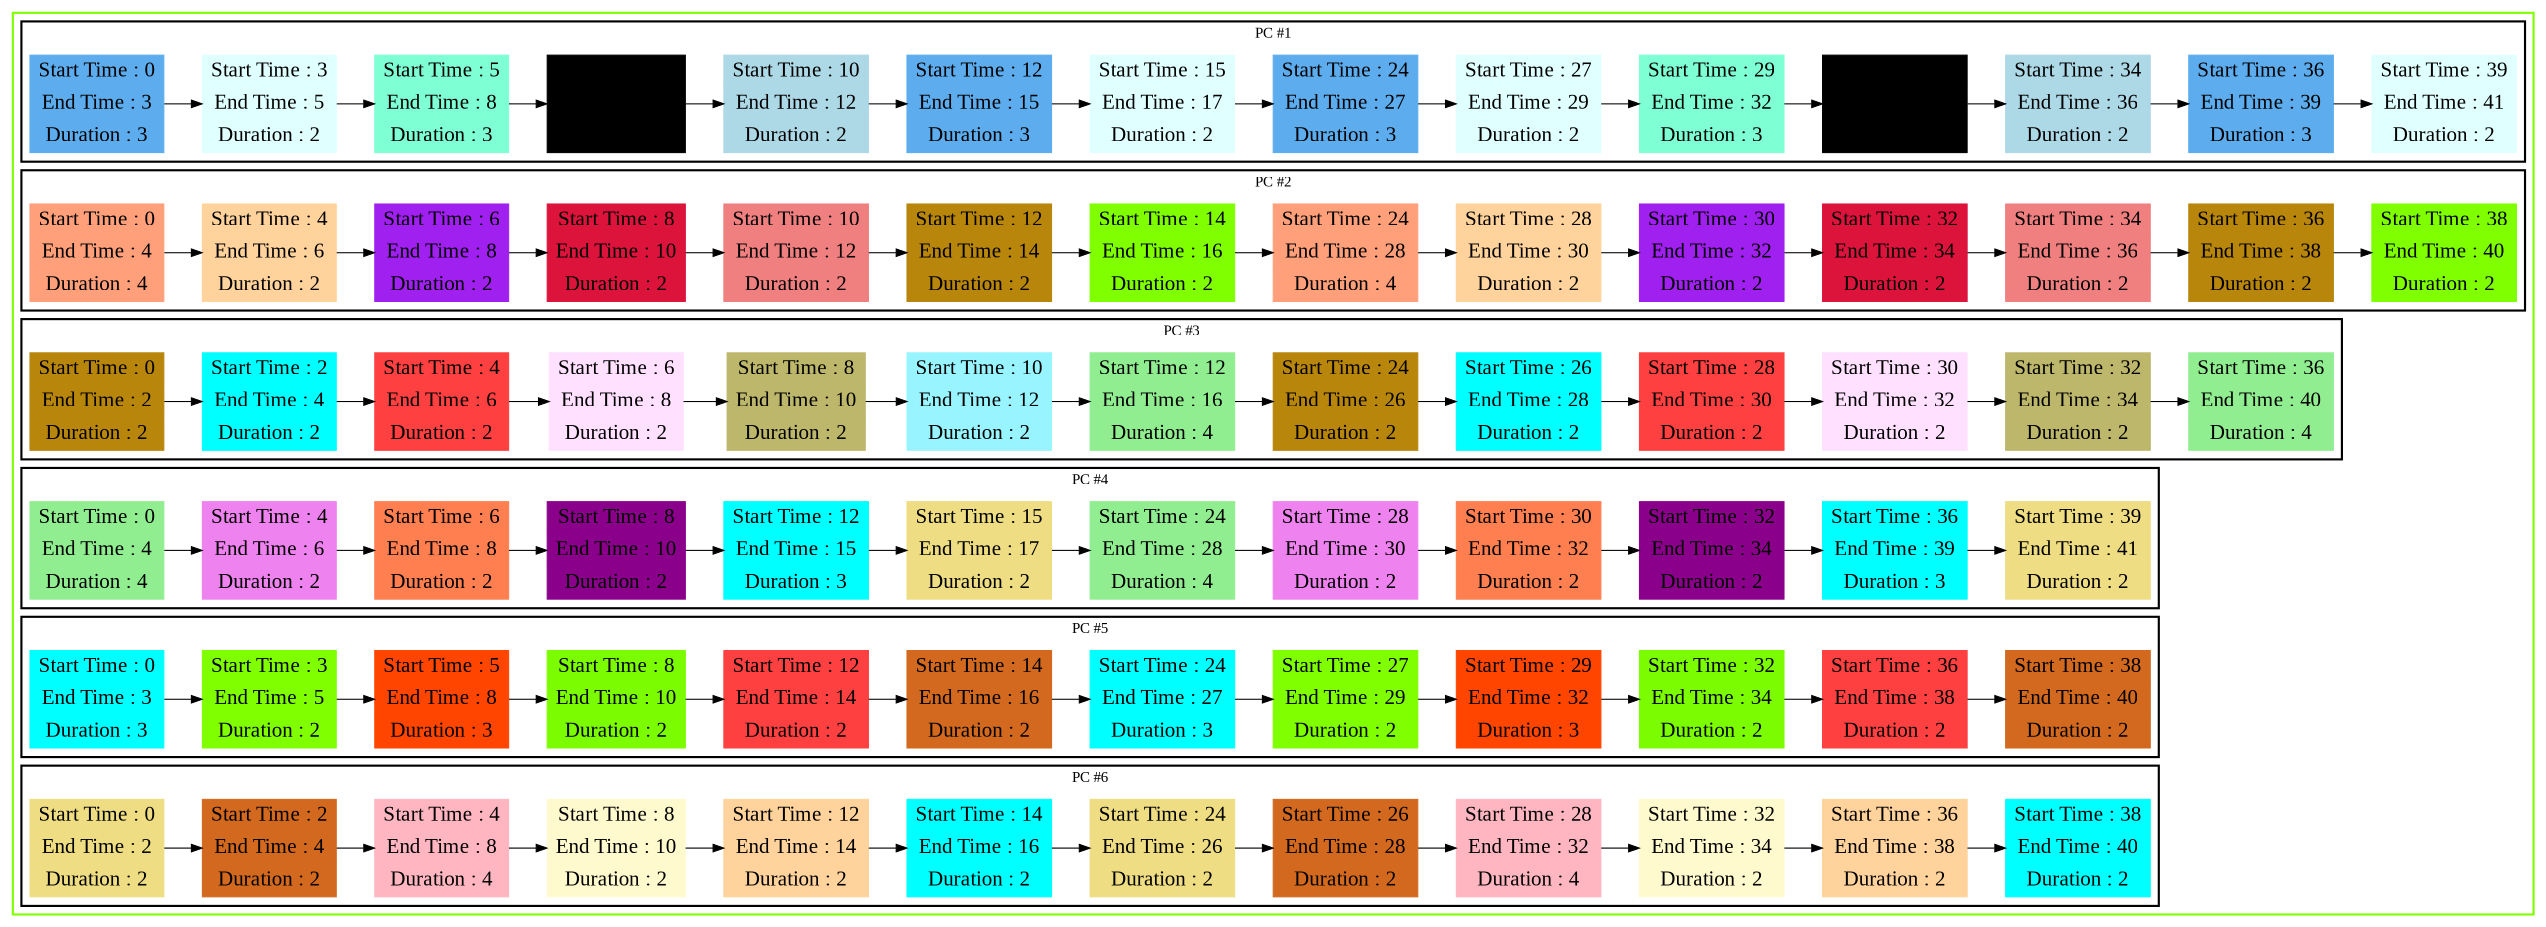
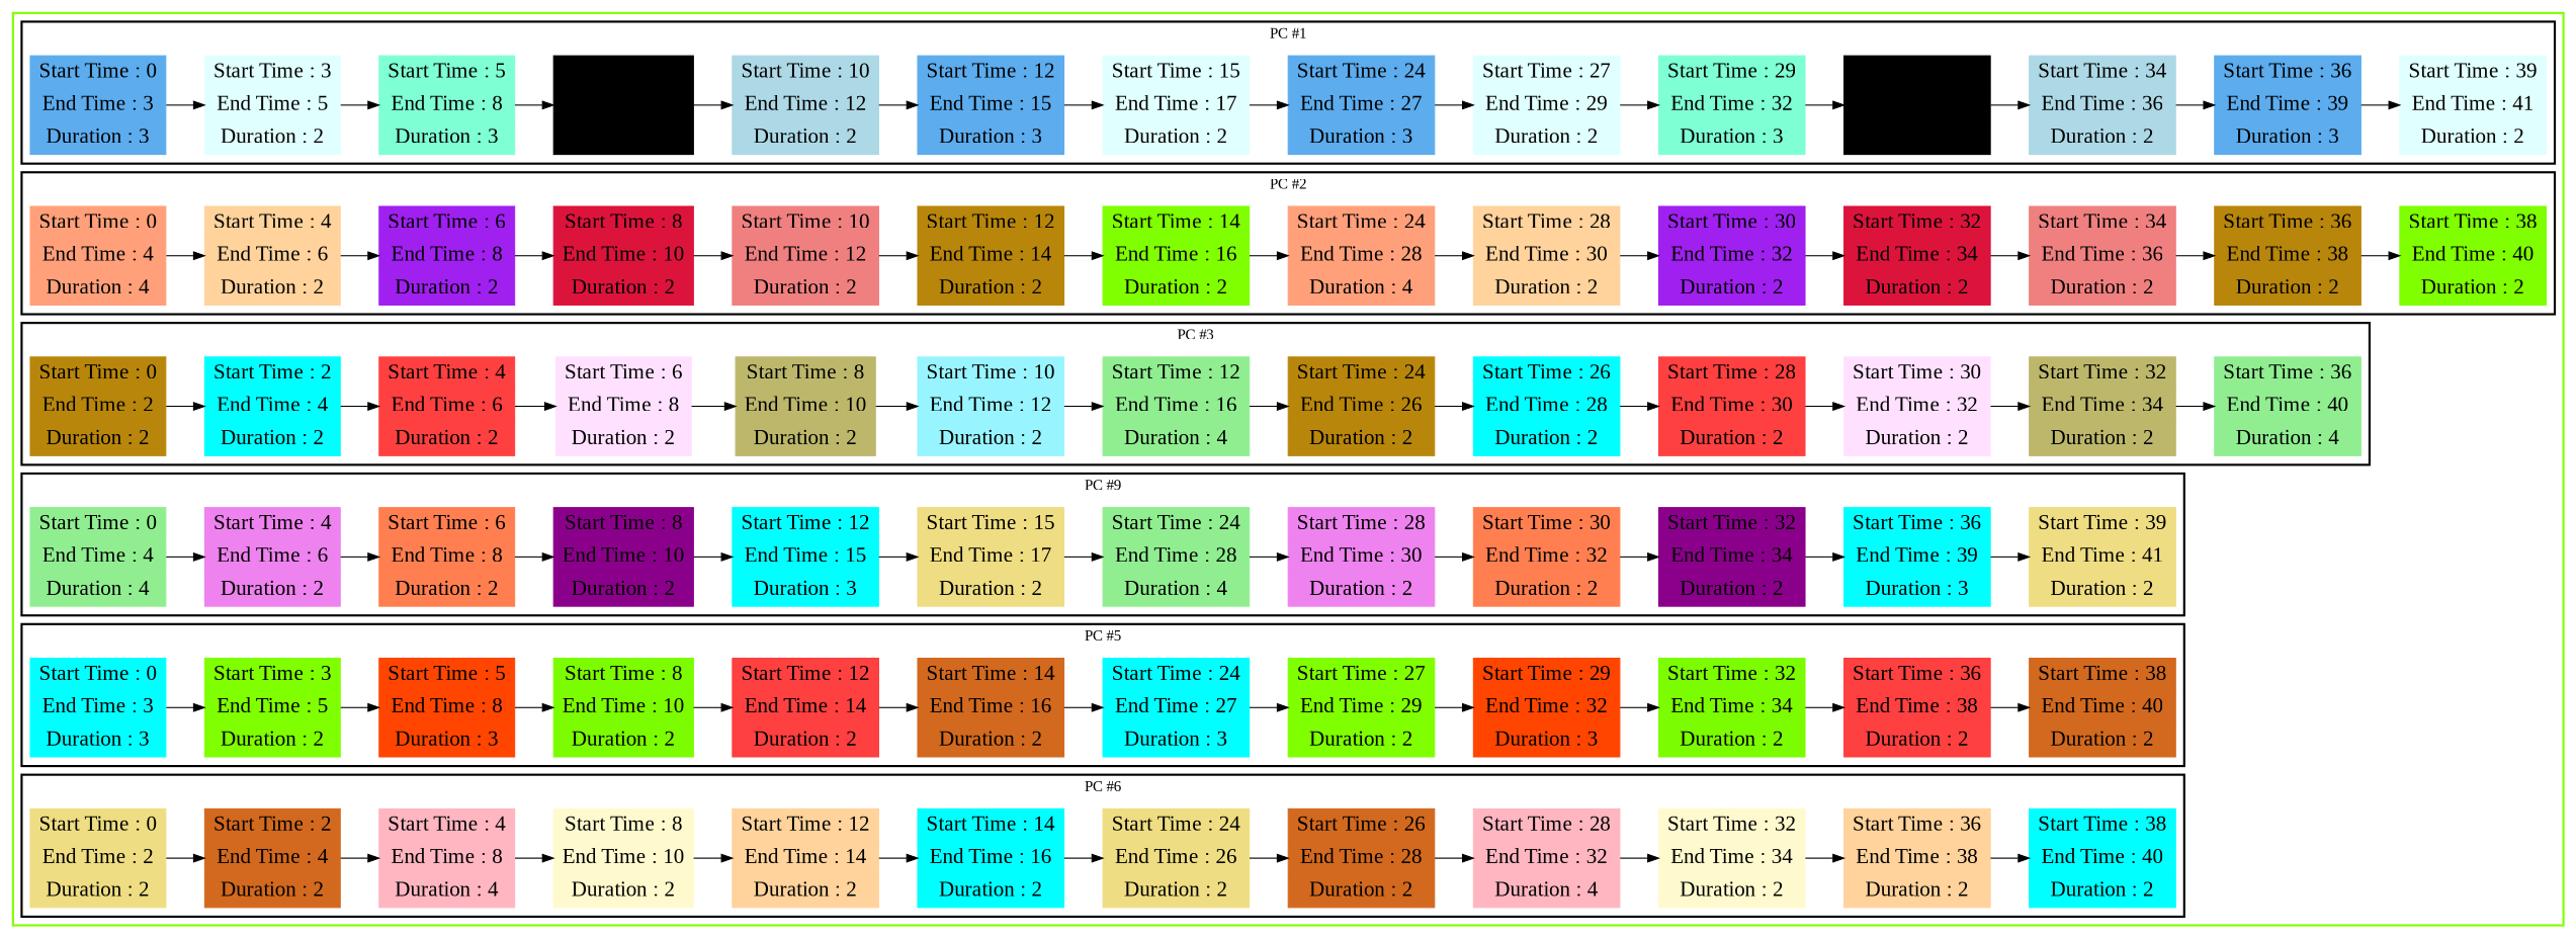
  digraph {
    fontname="Liberation Serif"
    rankdir=LR
    node [color=steelblue2 fontname="Liberation Serif" fontsize=20 shape=record style=filled]
    edge [fontname="Liberation Serif"]
    n1 [label="Start Time : 0 | End Time : 3 | Duration : 3"]
    n2 [color=lightcyan label="Start Time : 3 | End Time : 5 | Duration : 2"]
    n3 [color=aquamarine label="Start Time : 5 | End Time : 8 | Duration : 3"]
    n4 [color=cornflower label="Start Time : 8 | End Time : 10 | Duration : 2"]
    n5 [color=lightblue label="Start Time : 10 | End Time : 12 | Duration : 2"]
    n6 [label="Start Time : 12 | End Time : 15 | Duration : 3"]
    n7 [color=lightcyan label="Start Time : 15 | End Time : 17 | Duration : 2"]
    n8 [label="Start Time : 24 | End Time : 27 | Duration : 3"]
    n9 [color=lightcyan label="Start Time : 27 | End Time : 29 | Duration : 2"]
    n10 [color=aquamarine label="Start Time : 29 | End Time : 32 | Duration : 3"]
    n11 [color=cornflower label="Start Time : 32 | End Time : 34 | Duration : 2"]
    n12 [color=lightblue label="Start Time : 34 | End Time : 36 | Duration : 2"]
    n13 [label="Start Time : 36 | End Time : 39 | Duration : 3"]
    n14 [color=lightcyan label="Start Time : 39 | End Time : 41 | Duration : 2"]
    n15 [color=lightsalmon label="Start Time : 0 | End Time : 4 | Duration : 4"]
    n16 [color=burlywood1 label="Start Time : 4 | End Time : 6 | Duration : 2"]
    n17 [color=x11purple label="Start Time : 6 | End Time : 8 | Duration : 2"]
    n18 [color=crimson label="Start Time : 8 | End Time : 10 | Duration : 2"]
    n19 [color=lightcoral label="Start Time : 10 | End Time : 12 | Duration : 2"]
    n20 [color=darkgoldenrod label="Start Time : 12 | End Time : 14 | Duration : 2"]
    n21 [color=chartreuse label="Start Time : 14 | End Time : 16 | Duration : 2"]
    n22 [color=lightsalmon label="Start Time : 24 | End Time : 28 | Duration : 4"]
    n23 [color=burlywood1 label="Start Time : 28 | End Time : 30 | Duration : 2"]
    n24 [color=x11purple label="Start Time : 30 | End Time : 32 | Duration : 2"]
    n25 [color=crimson label="Start Time : 32 | End Time : 34 | Duration : 2"]
    n26 [color=lightcoral label="Start Time : 34 | End Time : 36 | Duration : 2"]
    n27 [color=darkgoldenrod label="Start Time : 36 | End Time : 38 | Duration : 2"]
    n28 [color=chartreuse label="Start Time : 38 | End Time : 40 | Duration : 2"]
    n29 [color=darkgoldenrod label="Start Time : 0 | End Time : 2 | Duration : 2"]
    n30 [color=cyan label="Start Time : 2 | End Time : 4 | Duration : 2"]
    n31 [color=brown1 label="Start Time : 4 | End Time : 6 | Duration : 2"]
    n32 [color=thistle1 label="Start Time : 6 | End Time : 8 | Duration : 2"]
    n33 [color=darkkhaki label="Start Time : 8 | End Time : 10 | Duration : 2"]
    n34 [color=cadetblue1 label="Start Time : 10 | End Time : 12 | Duration : 2"]
    n35 [color=lightgreen label="Start Time : 12 | End Time : 16 | Duration : 4"]
    n36 [color=darkgoldenrod label="Start Time : 24 | End Time : 26 | Duration : 2"]
    n37 [color=cyan label="Start Time : 26 | End Time : 28 | Duration : 2"]
    n38 [color=brown1 label="Start Time : 28 | End Time : 30 | Duration : 2"]
    n39 [color=thistle1 label="Start Time : 30 | End Time : 32 | Duration : 2"]
    n40 [color=darkkhaki label="Start Time : 32 | End Time : 34 | Duration : 2"]
    n41 [color=lightgreen label="Start Time : 36 | End Time : 40 | Duration : 4"]
    n42 [color=lightgreen label="Start Time : 0 | End Time : 4 | Duration : 4"]
    n43 [color=violet label="Start Time : 4 | End Time : 6 | Duration : 2"]
    n44 [color=coral label="Start Time : 6 | End Time : 8 | Duration : 2"]
    n45 [color=darkmagenta label="Start Time : 8 | End Time : 10 | Duration : 2"]
    n46 [color=aqua label="Start Time : 12 | End Time : 15 | Duration : 3"]
    n47 [color=lightgoldenrod label="Start Time : 15 | End Time : 17 | Duration : 2"]
    n48 [color=lightgreen label="Start Time : 24 | End Time : 28 | Duration : 4"]
    n49 [color=violet label="Start Time : 28 | End Time : 30 | Duration : 2"]
    n50 [color=coral label="Start Time : 30 | End Time : 32 | Duration : 2"]
    n51 [color=darkmagenta label="Start Time : 32 | End Time : 34 | Duration : 2"]
    n52 [color=aqua label="Start Time : 36 | End Time : 39 | Duration : 3"]
    n53 [color=lightgoldenrod label="Start Time : 39 | End Time : 41 | Duration : 2"]
    n54 [color=aqua label="Start Time : 0 | End Time : 3 | Duration : 3"]
    n55 [color=chartreuse label="Start Time : 3 | End Time : 5 | Duration : 2"]
    n56 [color=orangered1 label="Start Time : 5 | End Time : 8 | Duration : 3"]
    n57 [color=lawngreen label="Start Time : 8 | End Time : 10 | Duration : 2"]
    n58 [color=brown1 label="Start Time : 12 | End Time : 14 | Duration : 2"]
    n59 [color=chocolate label="Start Time : 14 | End Time : 16 | Duration : 2"]
    n60 [color=aqua label="Start Time : 24 | End Time : 27 | Duration : 3"]
    n61 [color=chartreuse label="Start Time : 27 | End Time : 29 | Duration : 2"]
    n62 [color=orangered1 label="Start Time : 29 | End Time : 32 | Duration : 3"]
    n63 [color=lawngreen label="Start Time : 32 | End Time : 34 | Duration : 2"]
    n64 [color=brown1 label="Start Time : 36 | End Time : 38 | Duration : 2"]
    n65 [color=chocolate label="Start Time : 38 | End Time : 40 | Duration : 2"]
    n66 [color=lightgoldenrod label="Start Time : 0 | End Time : 2 | Duration : 2"]
    n67 [color=chocolate label="Start Time : 2 | End Time : 4 | Duration : 2"]
    n68 [color=lightpink label="Start Time : 4 | End Time : 8 | Duration : 4"]
    n69 [color=lemonchiffon label="Start Time : 8 | End Time : 10 | Duration : 2"]
    n70 [color=burlywood1 label="Start Time : 12 | End Time : 14 | Duration : 2"]
    n71 [color=cyan label="Start Time : 14 | End Time : 16 | Duration : 2"]
    n72 [color=lightgoldenrod label="Start Time : 24 | End Time : 26 | Duration : 2"]
    n73 [color=chocolate label="Start Time : 26 | End Time : 28 | Duration : 2"]
    n74 [color=lightpink label="Start Time : 28 | End Time : 32 | Duration : 4"]
    n75 [color=lemonchiffon label="Start Time : 32 | End Time : 34 | Duration : 2"]
    n76 [color=burlywood1 label="Start Time : 36 | End Time : 38 | Duration : 2"]
    n77 [color=cyan label="Start Time : 38 | End Time : 40 | Duration : 2"]
    subgraph cluster_1 {
      color=chartreuse
      style=bold
      subgraph cluster_2 {
        color=black
        label="PC #1"
        style=bold
        n1
        n2
        n3
        n4
        n5
        n6
        n7
        n8
        n9
        n10
        n11
        n12
        n13
        n14
      }
      subgraph cluster_3 {
        color=black
        label="PC #2"
        style=bold
        n15
        n16
        n17
        n18
        n19
        n20
        n21
        n22
        n23
        n24
        n25
        n26
        n27
        n28
      }
      subgraph cluster_4 {
        color=black
        label="PC #3"
        style=bold
        n29
        n30
        n31
        n32
        n33
        n34
        n35
        n36
        n37
        n38
        n39
        n40
        n41
      }
      subgraph cluster_5 {
        color=black
-       label="PC #4"
+       label="PC #9"
        style=bold
        n42
        n43
        n44
        n45
        n46
        n47
        n48
        n49
        n50
        n51
        n52
        n53
      }
      subgraph cluster_6 {
        color=black
        label="PC #5"
        style=bold
        n54
        n55
        n56
        n57
        n58
        n59
        n60
        n61
        n62
        n63
        n64
        n65
      }
      subgraph cluster_7 {
        color=black
        label="PC #6"
        style=bold
        n66
        n67
        n68
        n69
        n70
        n71
        n72
        n73
        n74
        n75
        n76
        n77
      }
    }
    n1 -> n2
    n2 -> n3
    n3 -> n4
    n4 -> n5
    n5 -> n6
    n6 -> n7
    n7 -> n8
    n8 -> n9
    n9 -> n10
    n10 -> n11
    n11 -> n12
    n12 -> n13
    n13 -> n14
    n15 -> n16
    n16 -> n17
    n17 -> n18
    n18 -> n19
    n19 -> n20
    n20 -> n21
    n21 -> n22
    n22 -> n23
    n23 -> n24
    n24 -> n25
    n25 -> n26
    n26 -> n27
    n27 -> n28
    n29 -> n30
    n30 -> n31
    n31 -> n32
    n32 -> n33
    n33 -> n34
    n34 -> n35
    n35 -> n36
    n36 -> n37
    n37 -> n38
    n38 -> n39
    n39 -> n40
    n40 -> n41
    n42 -> n43
    n43 -> n44
    n44 -> n45
    n45 -> n46
    n46 -> n47
    n47 -> n48
    n48 -> n49
    n49 -> n50
    n50 -> n51
    n51 -> n52
    n52 -> n53
    n54 -> n55
    n55 -> n56
    n56 -> n57
    n57 -> n58
    n58 -> n59
    n59 -> n60
    n60 -> n61
    n61 -> n62
    n62 -> n63
    n63 -> n64
    n64 -> n65
    n66 -> n67
    n67 -> n68
    n68 -> n69
    n69 -> n70
    n70 -> n71
    n71 -> n72
    n72 -> n73
    n73 -> n74
    n74 -> n75
    n75 -> n76
    n76 -> n77
  }
